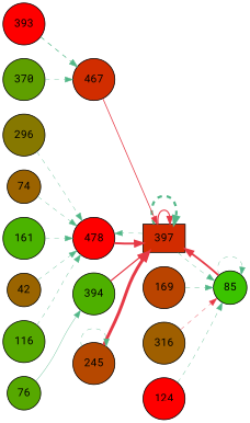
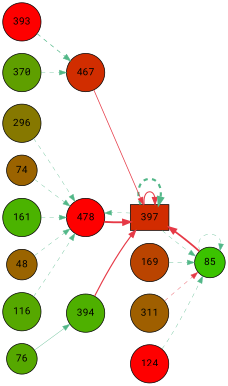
  digraph {
    fontname="Roboto Mono"
    rankdir=LR
    node [fillcolor="#fe0000" fontname="Roboto Mono" shape=circle style=filled]
    edge [color="#52b788" fontname="Roboto Mono" penwidth=0.50 style=dashed]
    n1 [fillcolor="#867800" label=296]
    n2 [label=478]
    n3 [fillcolor="#d22c00" label=397 shape=box]
    n4 [label=393]
    n5 [fillcolor="#d12d00" label=467]
    n6 [fillcolor="#4eb000" label=394]
    n7 [fillcolor="#3bc300" label=85]
    n8 [fillcolor="#ba4400" label=169]
    n9 [fillcolor="#56a800" label=76]
    n10 [fillcolor="#9b6300" label=74]
    n11 [fillcolor="#4bb300" label=161]
-   n12 [fillcolor="#9a6400" label=42]
+   n12 [fillcolor="#9a6400" label=48]
    n13 [fillcolor="#5f9f00" label=370]
    n14 [fillcolor="#56a800" label=116]
-   n15 [fillcolor="#b64800" label=245]
-   n16 [fillcolor="#9f5f00" label=316]
+   n16 [fillcolor="#9f5f00" label=311]
    n17 [label=124]
    n1 -> n2
    n2 -> n3 [color="#e63946" penwidth=2.64 style=""]
    n3 -> n2
    n3 -> n3 [color="#e63946" penwidth=1.43 style=""]
    n3 -> n3 [penwidth=3.00]
    n3 -> n7
    n4 -> n5 [penwidth=0.96]
    n5 -> n3 [color="#e63946" penwidth=1.03 style=""]
    n6 -> n3 [color="#e63946" penwidth=1.61 style=""]
    n7 -> n3 [color="#e63946" penwidth=2.46 style=""]
    n7 -> n7
    n8 -> n7
    n9 -> n6 [style=solid]
    n10 -> n2
    n11 -> n2
    n12 -> n2
    n13 -> n5
    n14 -> n2
-   n15 -> n3 [color="#e63946" penwidth=4.00 style=""]
-   n15 -> n15
    n16 -> n7 [color="#e63946"]
    n17 -> n7
  }
